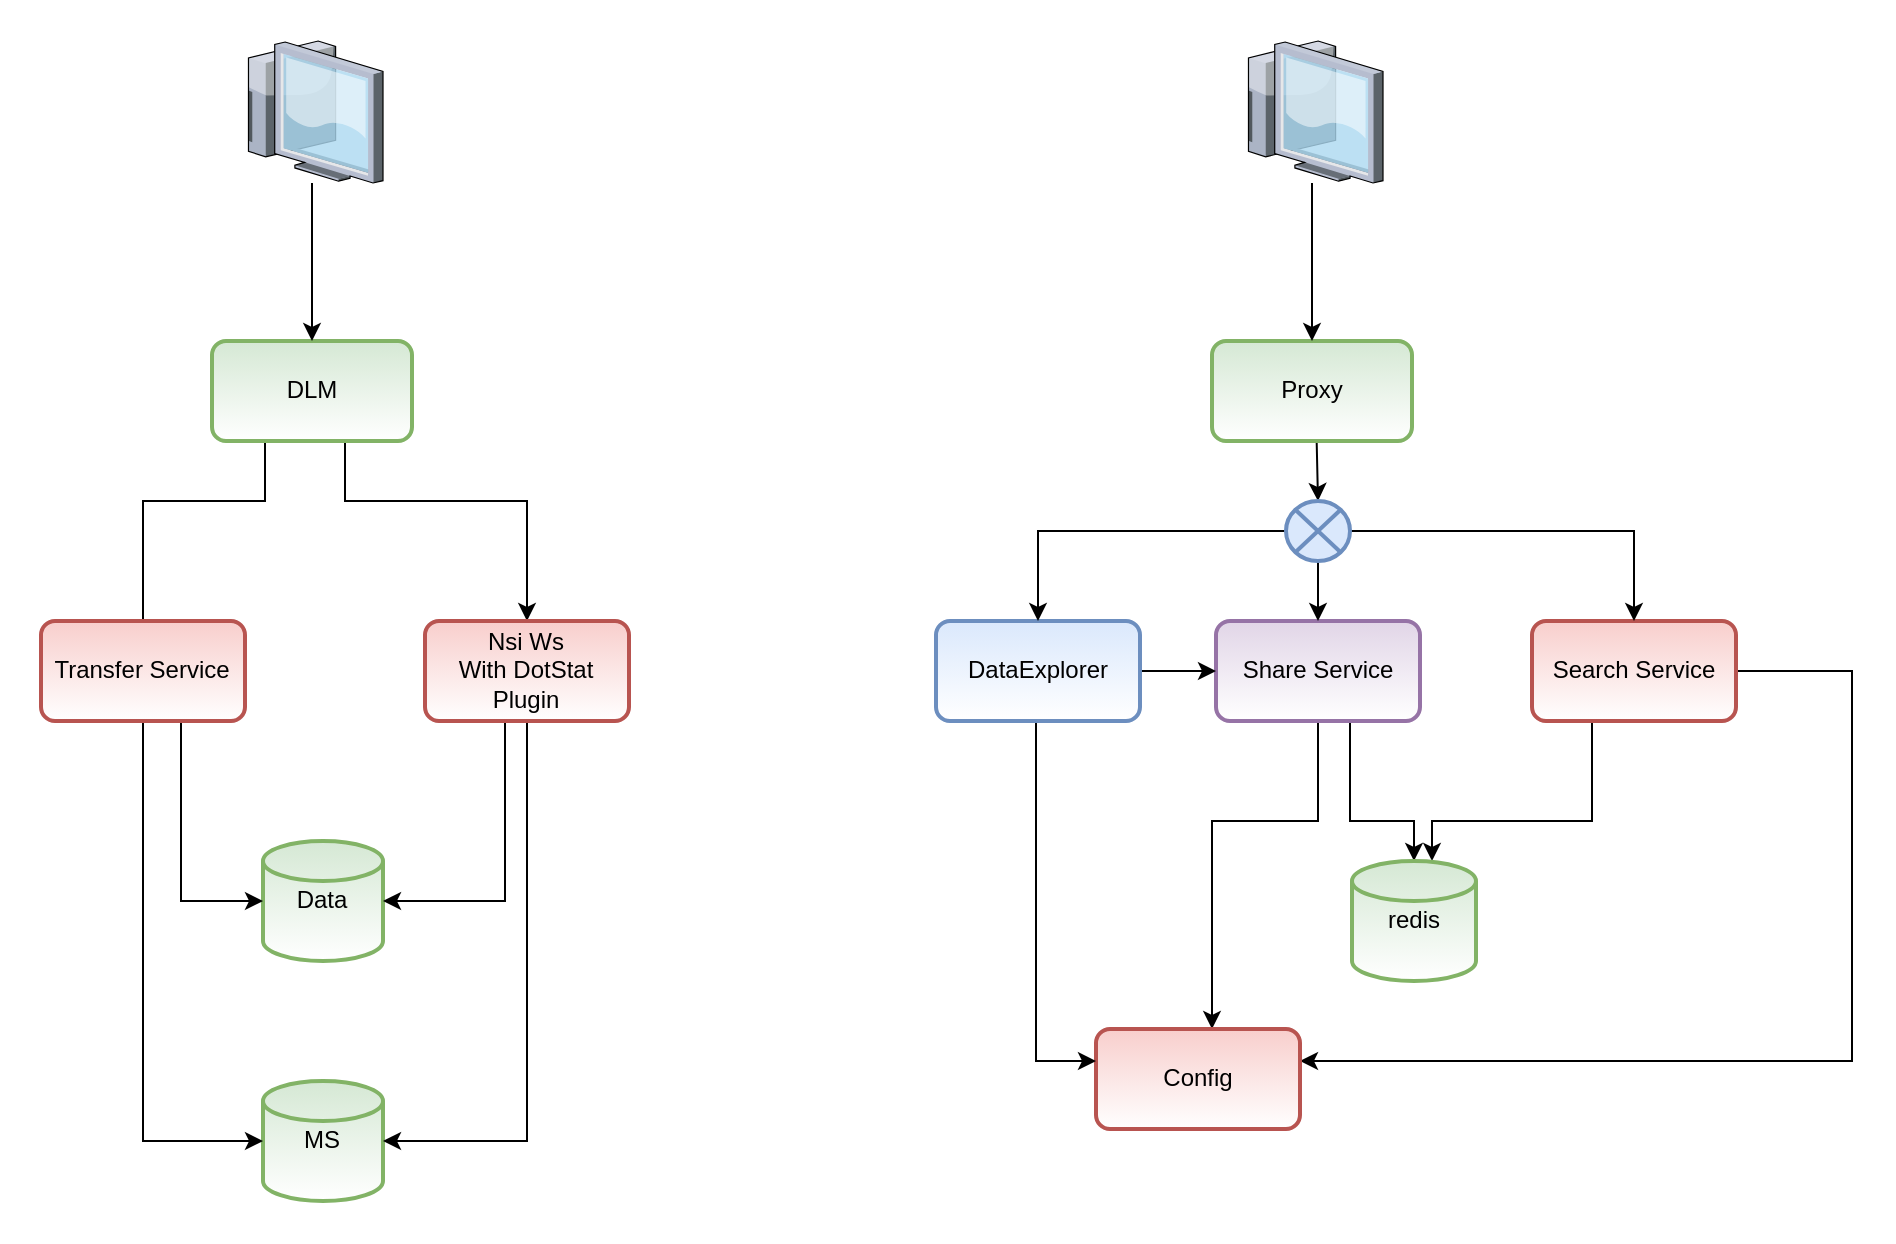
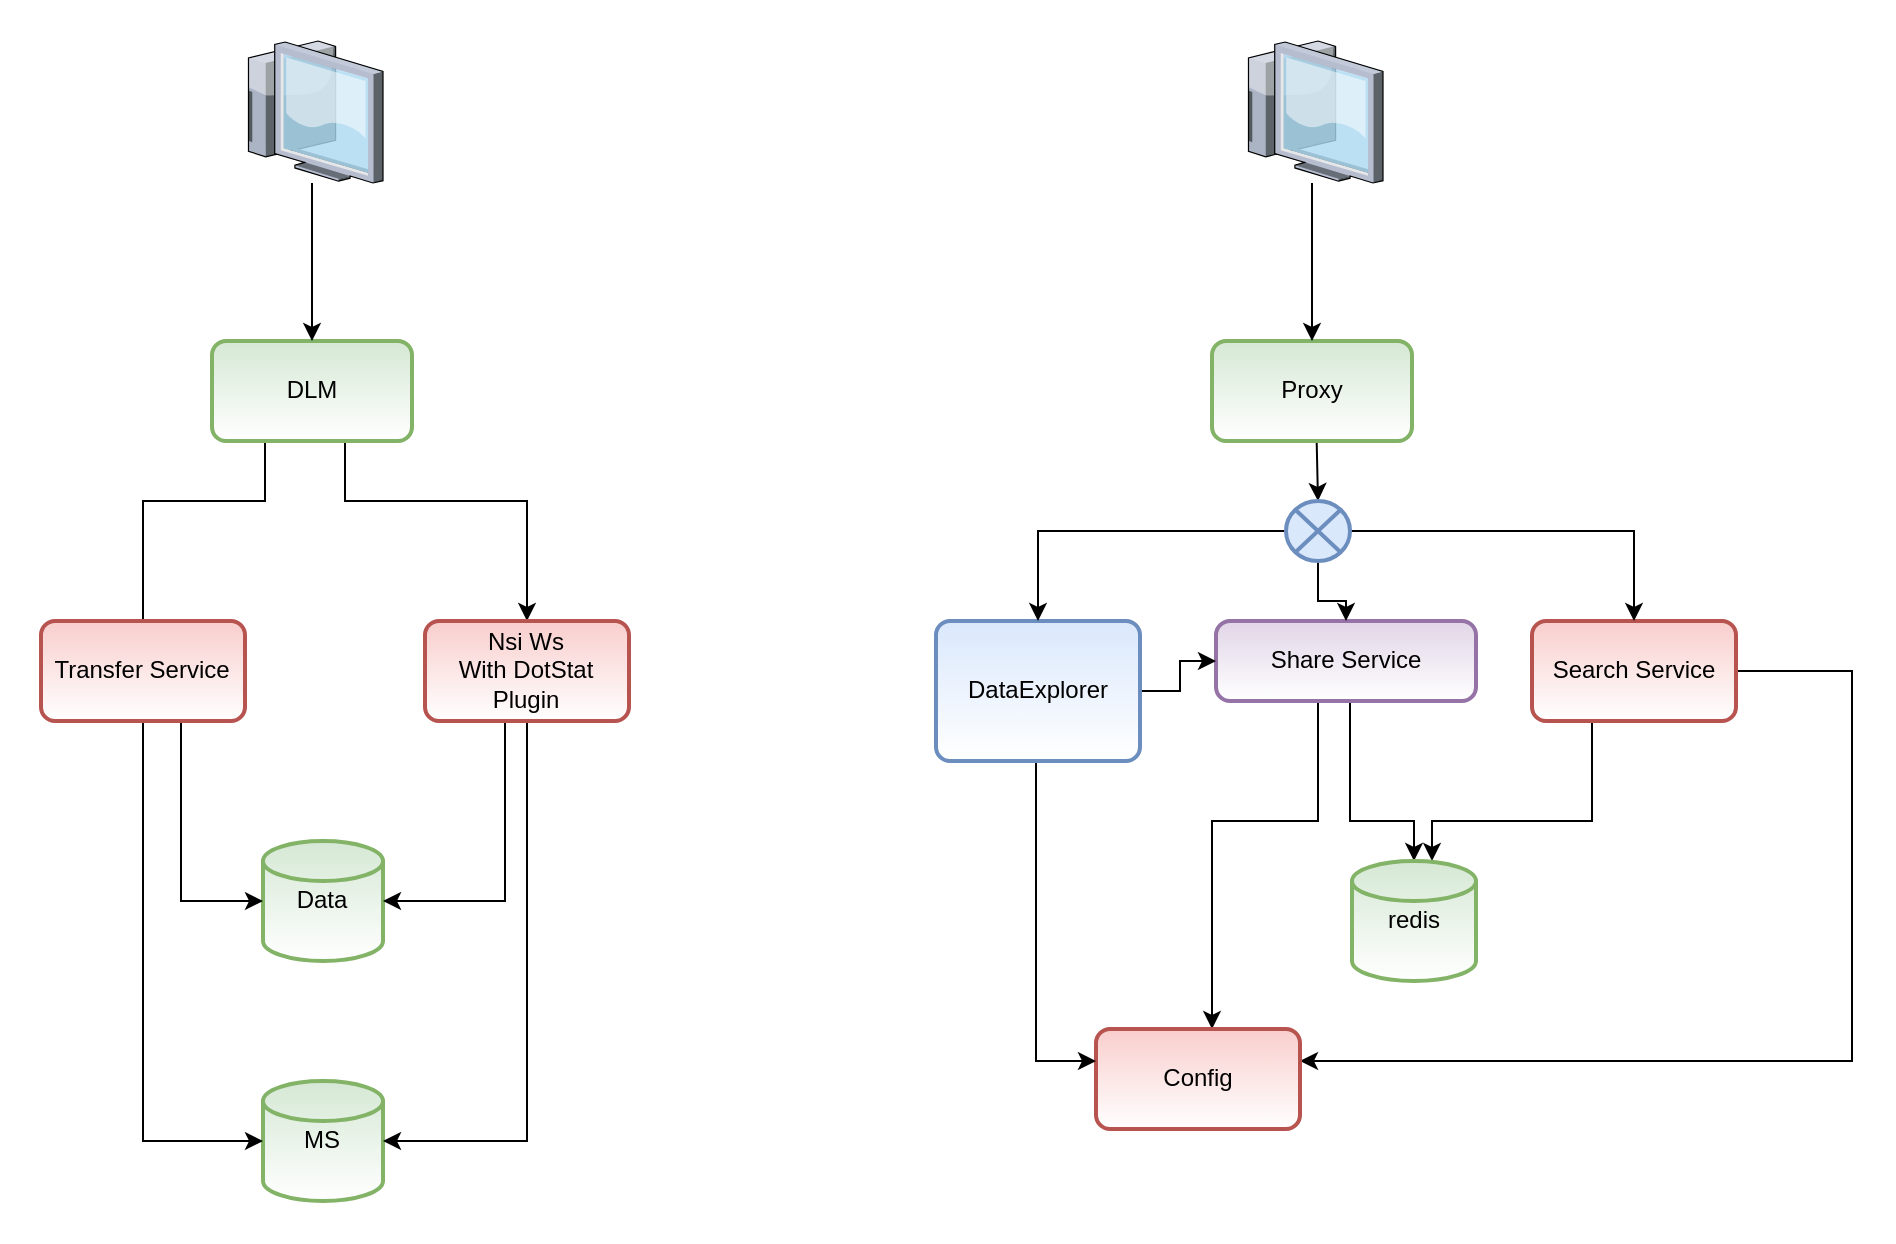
  <mxCell id="0" />
  <mxCell id="1" parent="0" />
  <mxCell id="2" value="" style="edgeStyle=orthogonalEdgeStyle;rounded=0;orthogonalLoop=1;jettySize=auto;html=1;" edge="1" parent="1" source="4" target="12"><mxGeometry relative="1" as="geometry"><mxPoint x="485" y="745" as="targetPoint" /><Array as="points"><mxPoint x="172" y="250" /><mxPoint x="263" y="250" /></Array></mxGeometry></mxCell>
  <mxCell id="3" value="" style="edgeStyle=orthogonalEdgeStyle;rounded=0;orthogonalLoop=1;jettySize=auto;html=1;entryX=0.5;entryY=1;entryDx=0;entryDy=0;" edge="1" parent="1" source="4" target="9"><mxGeometry relative="1" as="geometry"><mxPoint x="332" y="440" as="targetPoint" /><Array as="points"><mxPoint x="132" y="250" /><mxPoint x="71" y="250" /></Array></mxGeometry></mxCell>
  <mxCell id="4" value="DLM&lt;br&gt;" style="rounded=1;whiteSpace=wrap;html=1;absoluteArcSize=1;arcSize=14;strokeWidth=2;fillColor=#d5e8d4;strokeColor=#82b366;gradientColor=#ffffff;" vertex="1" parent="1"><mxGeometry x="105.5" y="170" width="100" height="50" as="geometry" /></mxCell>
  <mxCell id="5" value="MS" style="strokeWidth=2;html=1;shape=mxgraph.flowchart.database;whiteSpace=wrap;fillColor=#d5e8d4;strokeColor=#82b366;gradientColor=#ffffff;" vertex="1" parent="1"><mxGeometry x="131" y="540" width="60" height="60" as="geometry" /></mxCell>
  <mxCell id="6" value="Data" style="strokeWidth=2;html=1;shape=mxgraph.flowchart.database;whiteSpace=wrap;fillColor=#d5e8d4;strokeColor=#82b366;gradientColor=#ffffff;" vertex="1" parent="1"><mxGeometry x="131" y="420" width="60" height="60" as="geometry" /></mxCell>
  <mxCell id="7" value="" style="edgeStyle=orthogonalEdgeStyle;rounded=0;orthogonalLoop=1;jettySize=auto;html=1;" edge="1" parent="1" source="9" target="6"><mxGeometry relative="1" as="geometry"><Array as="points"><mxPoint x="90" y="450" /></Array></mxGeometry></mxCell>
  <mxCell id="8" value="" style="edgeStyle=orthogonalEdgeStyle;rounded=0;orthogonalLoop=1;jettySize=auto;html=1;entryX=0;entryY=0.5;entryDx=0;entryDy=0;entryPerimeter=0;" edge="1" parent="1" source="9" target="5"><mxGeometry relative="1" as="geometry"><mxPoint x="202" y="335" as="targetPoint" /><Array as="points"><mxPoint x="71" y="570" /></Array></mxGeometry></mxCell>
  <mxCell id="9" value="Transfer Service&lt;br&gt;" style="rounded=1;whiteSpace=wrap;html=1;absoluteArcSize=1;arcSize=14;strokeWidth=2;fillColor=#f8cecc;strokeColor=#b85450;gradientColor=#ffffff;" vertex="1" parent="1"><mxGeometry y="310" width="102" height="50" as="geometry" x="20" /></mxCell>
  <mxCell id="10" value="" style="edgeStyle=orthogonalEdgeStyle;rounded=0;orthogonalLoop=1;jettySize=auto;html=1;" edge="1" parent="1" source="12" target="5"><mxGeometry relative="1" as="geometry"><Array as="points"><mxPoint x="263" y="570" /></Array></mxGeometry></mxCell>
  <mxCell id="11" value="" style="edgeStyle=orthogonalEdgeStyle;rounded=0;orthogonalLoop=1;jettySize=auto;html=1;" edge="1" parent="1" source="12" target="6"><mxGeometry relative="1" as="geometry"><Array as="points"><mxPoint x="252" y="450" /></Array></mxGeometry></mxCell>
  <mxCell id="12" value="Nsi Ws&lt;br&gt;With DotStat Plugin&lt;br&gt;" style="rounded=1;whiteSpace=wrap;html=1;absoluteArcSize=1;arcSize=14;strokeWidth=2;fillColor=#f8cecc;strokeColor=#b85450;gradientColor=#ffffff;" vertex="1" parent="1"><mxGeometry x="212" y="310" width="102" height="50" as="geometry" /></mxCell>
  <mxCell id="13" value="" style="edgeStyle=orthogonalEdgeStyle;rounded=0;orthogonalLoop=1;jettySize=auto;html=1;" edge="1" parent="1" source="14" target="4"><mxGeometry relative="1" as="geometry" /></mxCell>
  <mxCell id="14" value="" style="verticalLabelPosition=bottom;aspect=fixed;html=1;verticalAlign=top;strokeColor=none;align=center;outlineConnect=0;shape=mxgraph.citrix.thin_client;" vertex="1" parent="1"><mxGeometry x="120" y="20" width="71" height="71" as="geometry" /></mxCell>
  <mxCell id="15" value="" style="edgeStyle=orthogonalEdgeStyle;rounded=0;orthogonalLoop=1;jettySize=auto;html=1;" edge="1" parent="1" target="30"><mxGeometry relative="1" as="geometry"><mxPoint x="657.833" y="220" as="sourcePoint" /></mxGeometry></mxCell>
  <mxCell id="16" value="Proxy&lt;br&gt;" style="rounded=1;whiteSpace=wrap;html=1;absoluteArcSize=1;arcSize=14;strokeWidth=2;fillColor=#d5e8d4;strokeColor=#82b366;gradientColor=#ffffff;" vertex="1" parent="1"><mxGeometry x="605.5" y="170" width="100" height="50" as="geometry" /></mxCell>
  <mxCell id="17" value="" style="edgeStyle=orthogonalEdgeStyle;rounded=0;orthogonalLoop=1;jettySize=auto;html=1;" edge="1" parent="1" source="19" target="23"><mxGeometry relative="1" as="geometry"><Array as="points"><mxPoint x="925.5" y="335" /><mxPoint x="925.5" y="530" /></Array></mxGeometry></mxCell>
  <mxCell id="18" value="" style="edgeStyle=orthogonalEdgeStyle;rounded=0;orthogonalLoop=1;jettySize=auto;html=1;" edge="1" parent="1" source="19" target="31"><mxGeometry relative="1" as="geometry"><Array as="points"><mxPoint x="795.5" y="410" /><mxPoint x="715.5" y="410" /></Array></mxGeometry></mxCell>
  <mxCell id="19" value="Search Service&lt;br&gt;" style="rounded=1;whiteSpace=wrap;html=1;absoluteArcSize=1;arcSize=14;strokeWidth=2;fillColor=#f8cecc;strokeColor=#b85450;gradientColor=#ffffff;" vertex="1" parent="1"><mxGeometry x="765.5" y="310" width="102" height="50" as="geometry" /></mxCell>
  <mxCell id="20" value="" style="edgeStyle=orthogonalEdgeStyle;rounded=0;orthogonalLoop=1;jettySize=auto;html=1;" edge="1" parent="1" source="22" target="23"><mxGeometry relative="1" as="geometry"><Array as="points"><mxPoint x="658.5" y="410" /><mxPoint x="605.5" y="410" /></Array></mxGeometry></mxCell>
  <mxCell id="21" value="" style="edgeStyle=orthogonalEdgeStyle;rounded=0;orthogonalLoop=1;jettySize=auto;html=1;entryX=0.5;entryY=0;entryDx=0;entryDy=0;entryPerimeter=0;" edge="1" parent="1" source="22" target="31"><mxGeometry relative="1" as="geometry"><mxPoint x="848.5" y="395" as="targetPoint" /><Array as="points"><mxPoint x="674.5" y="410" /><mxPoint x="706.5" y="410" /></Array></mxGeometry></mxCell>
- <mxCell id="22" value="Share Service&lt;br&gt;" style="rounded=1;whiteSpace=wrap;html=1;absoluteArcSize=1;arcSize=14;strokeWidth=2;fillColor=#e1d5e7;strokeColor=#9673a6;gradientColor=#ffffff;" vertex="1" parent="1"><mxGeometry x="607.5" y="310" width="102" height="50" as="geometry" /></mxCell>
+ <mxCell id="22" value="Share Service&lt;br&gt;" style="rounded=1;whiteSpace=wrap;html=1;absoluteArcSize=1;arcSize=14;strokeWidth=2;fillColor=#e1d5e7;strokeColor=#9673a6;gradientColor=#ffffff;" vertex="1" parent="1"><mxGeometry x="607.5" y="310" width="130" height="40" as="geometry" /></mxCell>
  <mxCell id="23" value="Config&lt;br&gt;" style="rounded=1;whiteSpace=wrap;html=1;absoluteArcSize=1;arcSize=14;strokeWidth=2;fillColor=#f8cecc;strokeColor=#b85450;gradientColor=#ffffff;" vertex="1" parent="1"><mxGeometry x="547.5" y="514" width="102" height="50" as="geometry" /></mxCell>
  <mxCell id="24" value="" style="edgeStyle=orthogonalEdgeStyle;rounded=0;orthogonalLoop=1;jettySize=auto;html=1;" edge="1" parent="1" source="26" target="23"><mxGeometry relative="1" as="geometry"><Array as="points"><mxPoint x="517.5" y="530" /></Array></mxGeometry></mxCell>
  <mxCell id="25" value="" style="edgeStyle=orthogonalEdgeStyle;rounded=0;orthogonalLoop=1;jettySize=auto;html=1;" edge="1" parent="1" source="26" target="22"><mxGeometry relative="1" as="geometry"><mxPoint x="387.5" y="335" as="targetPoint" /></mxGeometry></mxCell>
- <mxCell id="26" value="DataExplorer&lt;br&gt;" style="rounded=1;whiteSpace=wrap;html=1;absoluteArcSize=1;arcSize=14;strokeWidth=2;fillColor=#dae8fc;strokeColor=#6c8ebf;gradientColor=#ffffff;" vertex="1" parent="1"><mxGeometry x="467.5" y="310" width="102" height="50" as="geometry" /></mxCell>
+ <mxCell id="26" value="DataExplorer&lt;br&gt;" style="rounded=1;whiteSpace=wrap;html=1;absoluteArcSize=1;arcSize=14;strokeWidth=2;fillColor=#dae8fc;strokeColor=#6c8ebf;gradientColor=#ffffff;" vertex="1" parent="1"><mxGeometry x="467.5" y="310" width="102" height="70" as="geometry" /></mxCell>
  <mxCell id="27" value="" style="edgeStyle=orthogonalEdgeStyle;rounded=0;orthogonalLoop=1;jettySize=auto;html=1;" edge="1" parent="1" source="30" target="19"><mxGeometry relative="1" as="geometry" /></mxCell>
  <mxCell id="28" value="" style="edgeStyle=orthogonalEdgeStyle;rounded=0;orthogonalLoop=1;jettySize=auto;html=1;" edge="1" parent="1" source="30" target="26"><mxGeometry relative="1" as="geometry" /></mxCell>
  <mxCell id="29" value="" style="edgeStyle=orthogonalEdgeStyle;rounded=0;orthogonalLoop=1;jettySize=auto;html=1;" edge="1" parent="1" source="30" target="22"><mxGeometry relative="1" as="geometry" /></mxCell>
  <mxCell id="30" value="" style="verticalLabelPosition=bottom;verticalAlign=top;html=1;strokeWidth=2;shape=mxgraph.flowchart.or;fillColor=#dae8fc;strokeColor=#6c8ebf;" vertex="1" parent="1"><mxGeometry x="642.5" y="250" width="32" height="30" as="geometry" /></mxCell>
  <mxCell id="31" value="redis&lt;br&gt;" style="strokeWidth=2;html=1;shape=mxgraph.flowchart.database;whiteSpace=wrap;fillColor=#d5e8d4;strokeColor=#82b366;gradientColor=#ffffff;" vertex="1" parent="1"><mxGeometry x="675.5" y="430" width="62" height="60" as="geometry" /></mxCell>
  <mxCell id="32" value="" style="edgeStyle=orthogonalEdgeStyle;rounded=0;orthogonalLoop=1;jettySize=auto;html=1;" edge="1" parent="1" source="33" target="16"><mxGeometry relative="1" as="geometry" /></mxCell>
  <mxCell id="33" value="" style="verticalLabelPosition=bottom;aspect=fixed;html=1;verticalAlign=top;strokeColor=none;align=center;outlineConnect=0;shape=mxgraph.citrix.thin_client;" vertex="1" parent="1"><mxGeometry x="620" y="20" width="71" height="71" as="geometry" /></mxCell>
